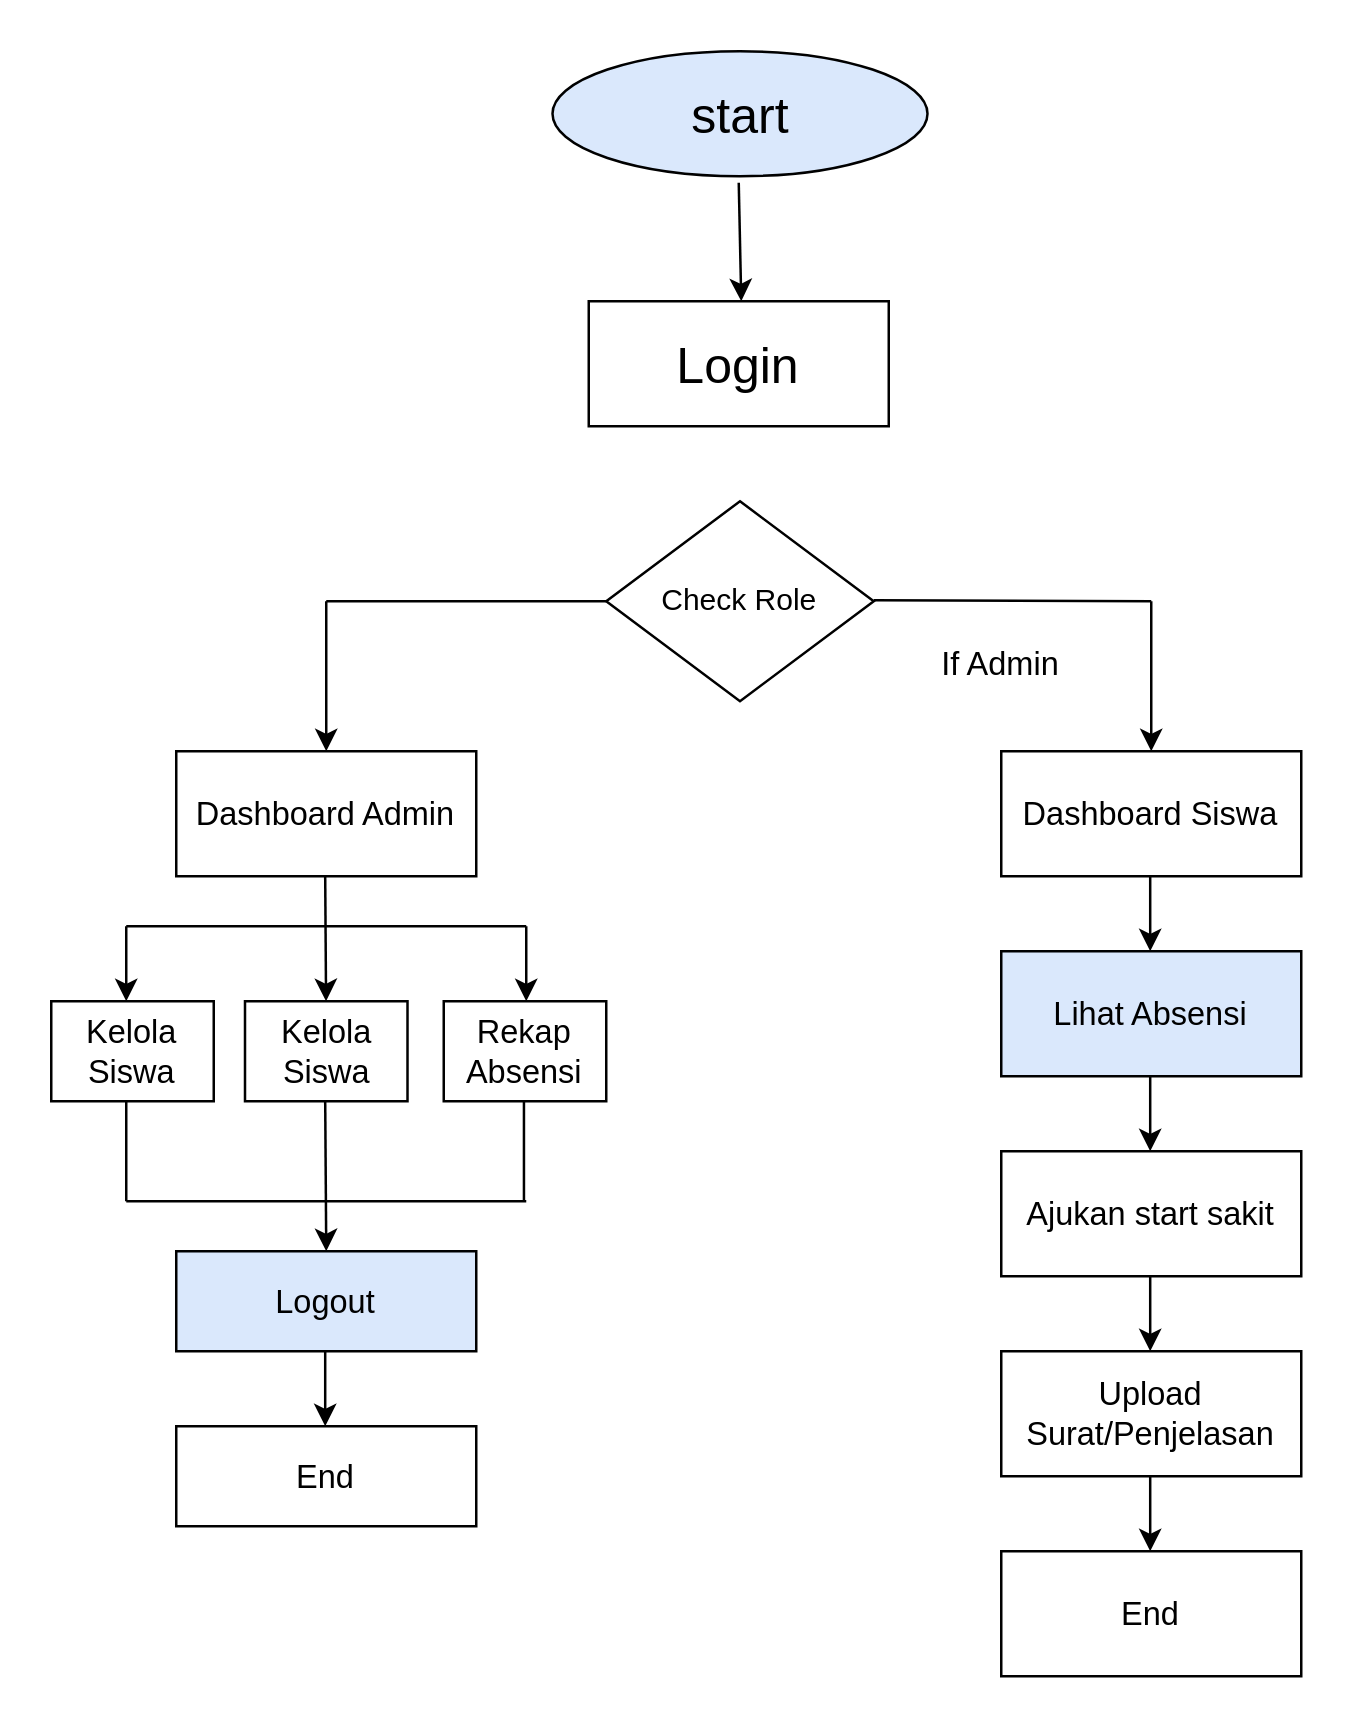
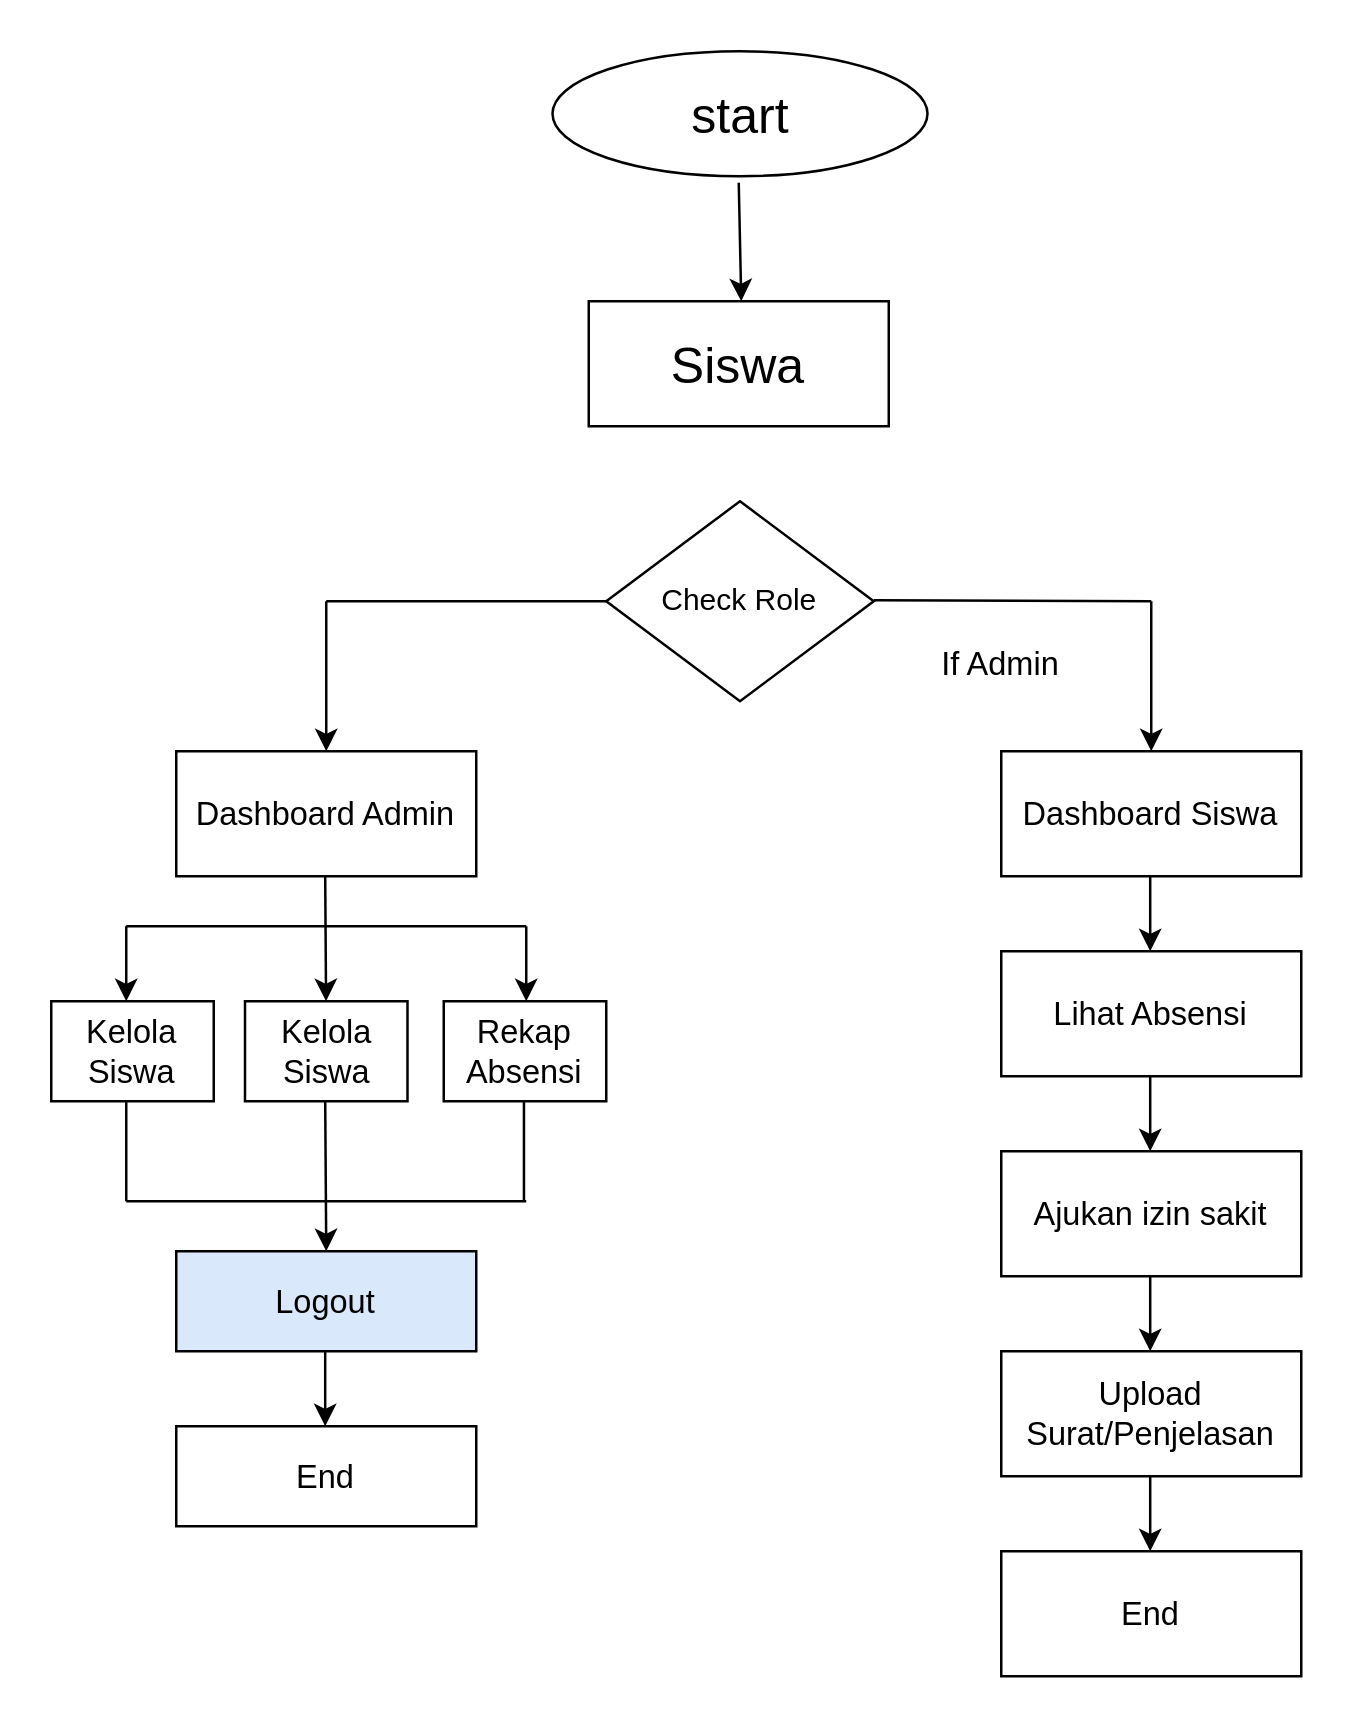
  <mxCell id="0" />
  <mxCell id="1" parent="0" />
- <mxCell id="2" value="&lt;font style=&quot;font-size: 20px;&quot;&gt;start&lt;/font&gt;" style="ellipse;whiteSpace=wrap;html=1;fillColor=#dae8fc;" vertex="1" parent="1"><mxGeometry x="220.5" y="20" width="150" height="50" as="geometry" /></mxCell>
+ <mxCell id="2" value="&lt;font style=&quot;font-size: 20px;&quot;&gt;start&lt;/font&gt;" style="ellipse;whiteSpace=wrap;html=1;" vertex="1" parent="1"><mxGeometry x="220.5" y="20" width="150" height="50" as="geometry" /></mxCell>
  <mxCell id="3" value="" style="endArrow=classic;html=1;rounded=0;exitX=0.46;exitY=1.052;exitDx=0;exitDy=0;exitPerimeter=0;" edge="1" parent="1"><mxGeometry width="50" height="50" relative="1" as="geometry"><mxPoint x="295" y="72.6" as="sourcePoint" /><mxPoint x="296" y="120" as="targetPoint" /></mxGeometry></mxCell>
- <mxCell id="4" value="&lt;font style=&quot;font-size: 20px;&quot;&gt;Login&lt;/font&gt;" style="rounded=0;whiteSpace=wrap;html=1;" vertex="1" parent="1"><mxGeometry x="235" y="120" width="120" height="50" as="geometry" /></mxCell>
+ <mxCell id="4" value="&lt;font style=&quot;font-size: 20px;&quot;&gt;Siswa&lt;/font&gt;" style="rounded=0;whiteSpace=wrap;html=1;" vertex="1" parent="1"><mxGeometry x="235" y="120" width="120" height="50" as="geometry" /></mxCell>
  <mxCell id="5" value="&lt;font&gt;Check Role&lt;/font&gt;" style="rhombus;whiteSpace=wrap;html=1;fontSize=12;" vertex="1" parent="1"><mxGeometry x="242" y="200" width="107" height="80" as="geometry" /></mxCell>
  <mxCell id="6" value="" style="endArrow=none;html=1;rounded=0;" edge="1" parent="1"><mxGeometry width="50" height="50" relative="1" as="geometry"><mxPoint x="130" y="240" as="sourcePoint" /><mxPoint x="242" y="240" as="targetPoint" /></mxGeometry></mxCell>
  <mxCell id="7" value="" style="endArrow=classic;html=1;rounded=0;" edge="1" parent="1"><mxGeometry width="50" height="50" relative="1" as="geometry"><mxPoint x="130" y="240" as="sourcePoint" /><mxPoint x="130" y="300" as="targetPoint" /></mxGeometry></mxCell>
  <mxCell id="8" value="&lt;font style=&quot;font-size: 13px;&quot;&gt;Dashboard Admin&lt;/font&gt;" style="rounded=0;whiteSpace=wrap;html=1;fontSize=12;" vertex="1" parent="1"><mxGeometry x="70" y="300" width="120" height="50" as="geometry" /></mxCell>
  <mxCell id="9" value="" style="endArrow=none;html=1;rounded=0;" edge="1" parent="1"><mxGeometry width="50" height="50" relative="1" as="geometry"><mxPoint x="349" y="239.58" as="sourcePoint" /><mxPoint x="460" y="240" as="targetPoint" /></mxGeometry></mxCell>
  <mxCell id="10" value="" style="endArrow=classic;html=1;rounded=0;" edge="1" parent="1"><mxGeometry width="50" height="50" relative="1" as="geometry"><mxPoint x="460" y="240" as="sourcePoint" /><mxPoint x="460" y="300" as="targetPoint" /></mxGeometry></mxCell>
  <mxCell id="11" value="&lt;font style=&quot;font-size: 13px;&quot;&gt;Dashboard Siswa&lt;/font&gt;" style="rounded=0;whiteSpace=wrap;html=1;fontSize=12;" vertex="1" parent="1"><mxGeometry x="400" y="300" width="120" height="50" as="geometry" /></mxCell>
  <mxCell id="12" value="If Admin" style="text;html=1;align=center;verticalAlign=middle;whiteSpace=wrap;rounded=0;fontSize=13;" vertex="1" parent="1"><mxGeometry x="370" y="255" width="60" height="20" as="geometry" /></mxCell>
  <mxCell id="13" value="" style="endArrow=classic;html=1;rounded=0;" edge="1" parent="1"><mxGeometry width="50" height="50" relative="1" as="geometry"><mxPoint x="459.58" y="350" as="sourcePoint" /><mxPoint x="459.58" y="380" as="targetPoint" /></mxGeometry></mxCell>
- <mxCell id="14" value="&lt;font style=&quot;font-size: 13px;&quot;&gt;Lihat Absensi&lt;/font&gt;" style="rounded=0;whiteSpace=wrap;html=1;fontSize=12;fillColor=#dae8fc;" vertex="1" parent="1"><mxGeometry x="400" y="380" width="120" height="50" as="geometry" /></mxCell>
+ <mxCell id="14" value="&lt;font style=&quot;font-size: 13px;&quot;&gt;Lihat Absensi&lt;/font&gt;" style="rounded=0;whiteSpace=wrap;html=1;fontSize=12;" vertex="1" parent="1"><mxGeometry x="400" y="380" width="120" height="50" as="geometry" /></mxCell>
  <mxCell id="15" value="" style="endArrow=classic;html=1;rounded=0;" edge="1" parent="1"><mxGeometry width="50" height="50" relative="1" as="geometry"><mxPoint x="459.58" y="430" as="sourcePoint" /><mxPoint x="459.58" y="460" as="targetPoint" /></mxGeometry></mxCell>
- <mxCell id="16" value="&lt;font style=&quot;font-size: 13px;&quot;&gt;Ajukan start sakit&lt;/font&gt;" style="rounded=0;whiteSpace=wrap;html=1;fontSize=12;" vertex="1" parent="1"><mxGeometry x="400" y="460" width="120" height="50" as="geometry" /></mxCell>
+ <mxCell id="16" value="&lt;font style=&quot;font-size: 13px;&quot;&gt;Ajukan izin sakit&lt;/font&gt;" style="rounded=0;whiteSpace=wrap;html=1;fontSize=12;" vertex="1" parent="1"><mxGeometry x="400" y="460" width="120" height="50" as="geometry" /></mxCell>
  <mxCell id="17" value="" style="endArrow=classic;html=1;rounded=0;" edge="1" parent="1"><mxGeometry width="50" height="50" relative="1" as="geometry"><mxPoint x="459.58" y="510" as="sourcePoint" /><mxPoint x="459.58" y="540" as="targetPoint" /></mxGeometry></mxCell>
  <mxCell id="18" value="&lt;span style=&quot;font-size: 13px;&quot;&gt;Upload Surat/Penjelasan&lt;/span&gt;" style="rounded=0;whiteSpace=wrap;html=1;fontSize=12;" vertex="1" parent="1"><mxGeometry x="400" y="540" width="120" height="50" as="geometry" /></mxCell>
  <mxCell id="19" value="" style="endArrow=classic;html=1;rounded=0;" edge="1" parent="1"><mxGeometry width="50" height="50" relative="1" as="geometry"><mxPoint x="129.58" y="350" as="sourcePoint" /><mxPoint x="129.92" y="400" as="targetPoint" /></mxGeometry></mxCell>
  <mxCell id="20" value="" style="endArrow=none;html=1;rounded=0;" edge="1" parent="1"><mxGeometry width="50" height="50" relative="1" as="geometry"><mxPoint x="50" y="370" as="sourcePoint" /><mxPoint x="210" y="370" as="targetPoint" /></mxGeometry></mxCell>
  <mxCell id="21" value="&lt;font style=&quot;font-size: 13px;&quot;&gt;Kelola Siswa&lt;/font&gt;" style="rounded=0;whiteSpace=wrap;html=1;fontSize=12;" vertex="1" parent="1"><mxGeometry x="97.5" y="400" width="65" height="40" as="geometry" /></mxCell>
  <mxCell id="22" value="" style="endArrow=classic;html=1;rounded=0;" edge="1" parent="1"><mxGeometry width="50" height="50" relative="1" as="geometry"><mxPoint x="50" y="370" as="sourcePoint" /><mxPoint x="50" y="400" as="targetPoint" /></mxGeometry></mxCell>
  <mxCell id="23" value="&lt;font style=&quot;font-size: 13px;&quot;&gt;Kelola Siswa&lt;/font&gt;" style="rounded=0;whiteSpace=wrap;html=1;fontSize=12;" vertex="1" parent="1"><mxGeometry x="20" y="400" width="65" height="40" as="geometry" /></mxCell>
  <mxCell id="24" value="&lt;font style=&quot;font-size: 13px;&quot;&gt;Rekap Absensi&lt;/font&gt;" style="rounded=0;whiteSpace=wrap;html=1;fontSize=12;" vertex="1" parent="1"><mxGeometry x="177" y="400" width="65" height="40" as="geometry" /></mxCell>
  <mxCell id="25" value="" style="endArrow=classic;html=1;rounded=0;" edge="1" parent="1"><mxGeometry width="50" height="50" relative="1" as="geometry"><mxPoint x="210" y="370" as="sourcePoint" /><mxPoint x="210" y="400" as="targetPoint" /></mxGeometry></mxCell>
  <mxCell id="26" value="" style="endArrow=none;html=1;rounded=0;" edge="1" parent="1"><mxGeometry width="50" height="50" relative="1" as="geometry"><mxPoint x="50" y="480" as="sourcePoint" /><mxPoint x="50" y="440" as="targetPoint" /></mxGeometry></mxCell>
  <mxCell id="27" value="" style="endArrow=none;html=1;rounded=0;" edge="1" parent="1"><mxGeometry width="50" height="50" relative="1" as="geometry"><mxPoint x="209.08" y="480" as="sourcePoint" /><mxPoint x="209.08" y="440" as="targetPoint" /></mxGeometry></mxCell>
  <mxCell id="28" value="" style="endArrow=none;html=1;rounded=0;" edge="1" parent="1"><mxGeometry width="50" height="50" relative="1" as="geometry"><mxPoint x="50" y="480" as="sourcePoint" /><mxPoint x="210" y="480" as="targetPoint" /></mxGeometry></mxCell>
  <mxCell id="29" value="" style="endArrow=classic;html=1;rounded=0;" edge="1" parent="1"><mxGeometry width="50" height="50" relative="1" as="geometry"><mxPoint x="129.58" y="440" as="sourcePoint" /><mxPoint x="130" y="500" as="targetPoint" /></mxGeometry></mxCell>
  <mxCell id="30" value="&lt;font style=&quot;font-size: 13px;&quot;&gt;Logout&lt;/font&gt;" style="rounded=0;whiteSpace=wrap;html=1;fontSize=12;fillColor=#dae8fc;" vertex="1" parent="1"><mxGeometry x="70" y="500" width="120" height="40" as="geometry" /></mxCell>
  <mxCell id="31" value="" style="endArrow=classic;html=1;rounded=0;" edge="1" parent="1"><mxGeometry width="50" height="50" relative="1" as="geometry"><mxPoint x="129.58" y="540" as="sourcePoint" /><mxPoint x="129.58" y="570" as="targetPoint" /></mxGeometry></mxCell>
  <mxCell id="32" value="&lt;font style=&quot;font-size: 13px;&quot;&gt;End&lt;/font&gt;" style="rounded=0;whiteSpace=wrap;html=1;fontSize=12;" vertex="1" parent="1"><mxGeometry x="70" y="570" width="120" height="40" as="geometry" /></mxCell>
  <mxCell id="33" value="" style="endArrow=classic;html=1;rounded=0;" edge="1" parent="1"><mxGeometry width="50" height="50" relative="1" as="geometry"><mxPoint x="459.58" y="590" as="sourcePoint" /><mxPoint x="459.58" y="620" as="targetPoint" /></mxGeometry></mxCell>
  <mxCell id="34" value="&lt;font style=&quot;font-size: 13px;&quot;&gt;End&lt;/font&gt;" style="rounded=0;whiteSpace=wrap;html=1;fontSize=12;" vertex="1" parent="1"><mxGeometry x="400" y="620" width="120" height="50" as="geometry" /></mxCell>
